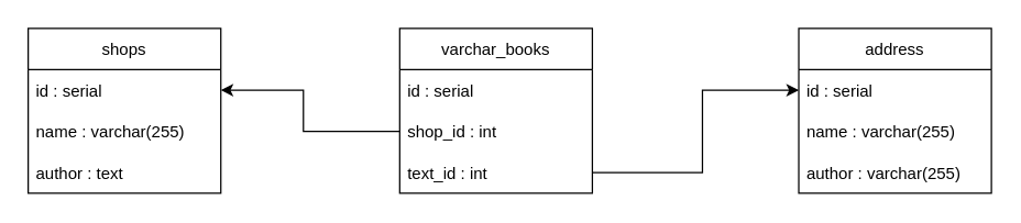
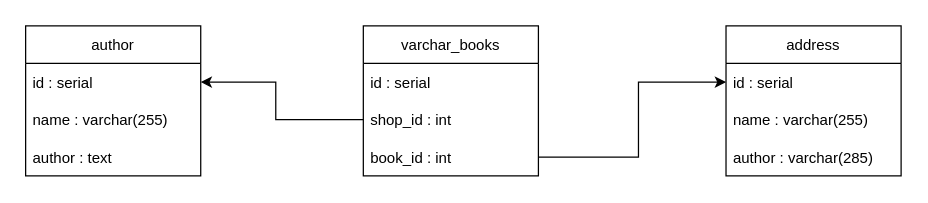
  <mxCell id="0" />
  <mxCell id="1" parent="0" />
- <mxCell id="2" value="shops" style="swimlane;fontStyle=0;childLayout=stackLayout;horizontal=1;startSize=30;horizontalStack=0;resizeParent=1;resizeParentMax=0;resizeLast=0;collapsible=1;marginBottom=0;" parent="1" vertex="1"><mxGeometry x="20" y="20" width="140" height="120" as="geometry" /></mxCell>
+ <mxCell id="2" value="author" style="swimlane;fontStyle=0;childLayout=stackLayout;horizontal=1;startSize=30;horizontalStack=0;resizeParent=1;resizeParentMax=0;resizeLast=0;collapsible=1;marginBottom=0;" parent="1" vertex="1"><mxGeometry x="20" y="20" width="140" height="120" as="geometry" /></mxCell>
  <mxCell id="3" value="id : serial" style="text;strokeColor=none;fillColor=none;align=left;verticalAlign=middle;spacingLeft=4;spacingRight=4;overflow=hidden;points=[[0,0.5],[1,0.5]];portConstraint=eastwest;rotatable=0;" parent="2" vertex="1"><mxGeometry y="30" width="140" height="30" as="geometry" /></mxCell>
  <mxCell id="4" value="name : varchar(255)" style="text;strokeColor=none;fillColor=none;align=left;verticalAlign=middle;spacingLeft=4;spacingRight=4;overflow=hidden;points=[[0,0.5],[1,0.5]];portConstraint=eastwest;rotatable=0;" parent="2" vertex="1"><mxGeometry y="60" width="140" height="30" as="geometry" /></mxCell>
  <mxCell id="5" value="author : text" style="text;strokeColor=none;fillColor=none;align=left;verticalAlign=middle;spacingLeft=4;spacingRight=4;overflow=hidden;points=[[0,0.5],[1,0.5]];portConstraint=eastwest;rotatable=0;" parent="2" vertex="1"><mxGeometry y="90" width="140" height="30" as="geometry" /></mxCell>
  <mxCell id="6" value="address" style="swimlane;fontStyle=0;childLayout=stackLayout;horizontal=1;startSize=30;horizontalStack=0;resizeParent=1;resizeParentMax=0;resizeLast=0;collapsible=1;marginBottom=0;" parent="1" vertex="1"><mxGeometry x="580" y="20" width="140" height="120" as="geometry" /></mxCell>
  <mxCell id="7" value="id : serial" style="text;strokeColor=none;fillColor=none;align=left;verticalAlign=middle;spacingLeft=4;spacingRight=4;overflow=hidden;points=[[0,0.5],[1,0.5]];portConstraint=eastwest;rotatable=0;" parent="6" vertex="1"><mxGeometry y="30" width="140" height="30" as="geometry" /></mxCell>
  <mxCell id="8" value="name : varchar(255)" style="text;strokeColor=none;fillColor=none;align=left;verticalAlign=middle;spacingLeft=4;spacingRight=4;overflow=hidden;points=[[0,0.5],[1,0.5]];portConstraint=eastwest;rotatable=0;" parent="6" vertex="1"><mxGeometry y="60" width="140" height="30" as="geometry" /></mxCell>
- <mxCell id="9" value="author : varchar(255)" style="text;strokeColor=none;fillColor=none;align=left;verticalAlign=middle;spacingLeft=4;spacingRight=4;overflow=hidden;points=[[0,0.5],[1,0.5]];portConstraint=eastwest;rotatable=0;" parent="6" vertex="1"><mxGeometry y="90" width="140" height="30" as="geometry" /></mxCell>
+ <mxCell id="9" value="author : varchar(285)" style="text;strokeColor=none;fillColor=none;align=left;verticalAlign=middle;spacingLeft=4;spacingRight=4;overflow=hidden;points=[[0,0.5],[1,0.5]];portConstraint=eastwest;rotatable=0;" parent="6" vertex="1"><mxGeometry y="90" width="140" height="30" as="geometry" /></mxCell>
  <mxCell id="10" value="varchar_books" style="swimlane;fontStyle=0;childLayout=stackLayout;horizontal=1;startSize=30;horizontalStack=0;resizeParent=1;resizeParentMax=0;resizeLast=0;collapsible=1;marginBottom=0;" parent="1" vertex="1"><mxGeometry x="290" y="20" width="140" height="120" as="geometry" /></mxCell>
  <mxCell id="11" value="id : serial" style="text;strokeColor=none;fillColor=none;align=left;verticalAlign=middle;spacingLeft=4;spacingRight=4;overflow=hidden;points=[[0,0.5],[1,0.5]];portConstraint=eastwest;rotatable=0;" parent="10" vertex="1"><mxGeometry y="30" width="140" height="30" as="geometry" /></mxCell>
  <mxCell id="12" value="shop_id : int" style="text;strokeColor=none;fillColor=none;align=left;verticalAlign=middle;spacingLeft=4;spacingRight=4;overflow=hidden;points=[[0,0.5],[1,0.5]];portConstraint=eastwest;rotatable=0;" parent="10" vertex="1"><mxGeometry y="60" width="140" height="30" as="geometry" /></mxCell>
- <mxCell id="13" value="text_id : int" style="text;strokeColor=none;fillColor=none;align=left;verticalAlign=middle;spacingLeft=4;spacingRight=4;overflow=hidden;points=[[0,0.5],[1,0.5]];portConstraint=eastwest;rotatable=0;" parent="10" vertex="1"><mxGeometry y="90" width="140" height="30" as="geometry" /></mxCell>
+ <mxCell id="13" value="book_id : int" style="text;strokeColor=none;fillColor=none;align=left;verticalAlign=middle;spacingLeft=4;spacingRight=4;overflow=hidden;points=[[0,0.5],[1,0.5]];portConstraint=eastwest;rotatable=0;" parent="10" vertex="1"><mxGeometry y="90" width="140" height="30" as="geometry" /></mxCell>
  <mxCell id="14" value="" style="endArrow=classic;html=1;rounded=0;entryX=1;entryY=0.5;entryDx=0;entryDy=0;exitX=0;exitY=0.5;exitDx=0;exitDy=0;" parent="1" source="12" target="3" edge="1"><mxGeometry relative="1" as="geometry"><mxPoint x="340" y="260" as="sourcePoint" /><mxPoint x="440" y="260" as="targetPoint" /><Array as="points"><mxPoint x="220" y="95" /><mxPoint x="220" y="65" /></Array></mxGeometry></mxCell>
  <mxCell id="15" value="" style="endArrow=classic;html=1;rounded=0;entryX=0;entryY=0.5;entryDx=0;entryDy=0;exitX=1;exitY=0.5;exitDx=0;exitDy=0;" parent="1" source="13" target="7" edge="1"><mxGeometry relative="1" as="geometry"><mxPoint x="550" y="300" as="sourcePoint" /><mxPoint x="420" y="270" as="targetPoint" /><Array as="points"><mxPoint x="510" y="125" /><mxPoint x="510" y="65" /></Array></mxGeometry></mxCell>
